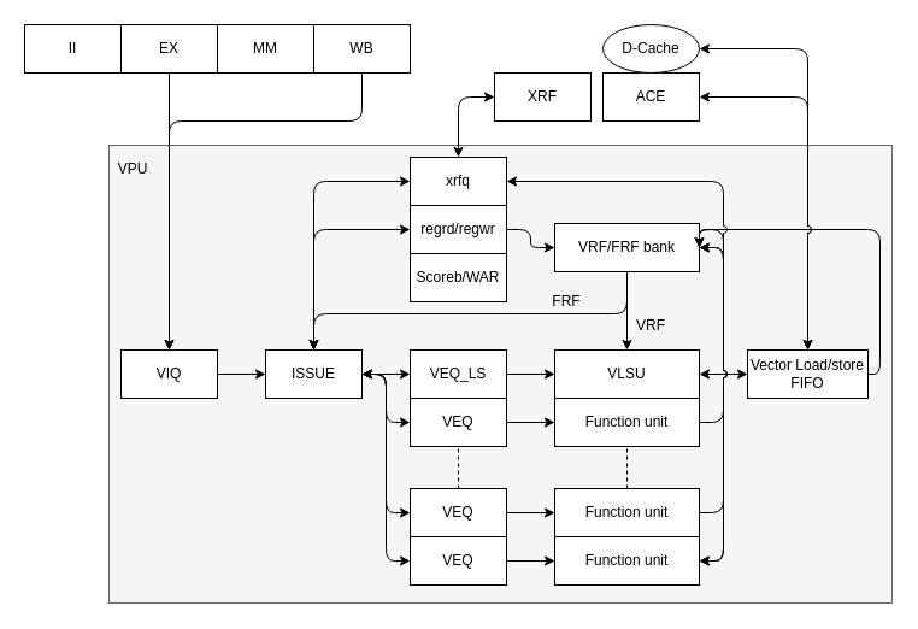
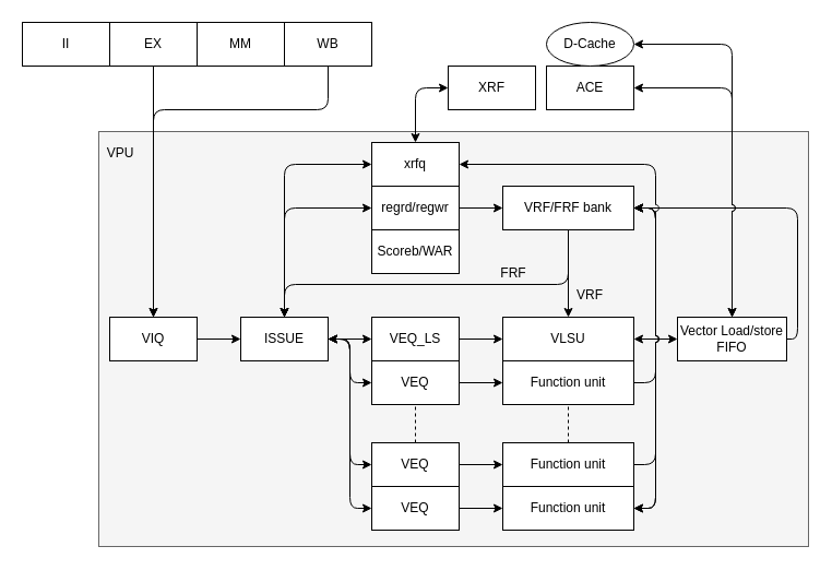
  <mxCell id="0" />
  <mxCell id="1" parent="0" />
  <mxCell id="2" value="" style="rounded=0;whiteSpace=wrap;html=1;fillColor=#f5f5f5;strokeColor=#666666;fontColor=#333333;" parent="1" vertex="1"><mxGeometry x="90" y="120" width="650" height="380" as="geometry" /></mxCell>
  <mxCell id="3" style="edgeStyle=orthogonalEdgeStyle;rounded=1;jumpStyle=arc;orthogonalLoop=1;jettySize=auto;html=1;exitX=1;exitY=0.5;exitDx=0;exitDy=0;entryX=0;entryY=0.5;entryDx=0;entryDy=0;startArrow=classic;startFill=1;" parent="1" source="4" target="50" edge="1"><mxGeometry relative="1" as="geometry" /></mxCell>
  <mxCell id="4" value="VLSU" style="rounded=0;whiteSpace=wrap;html=1;" parent="1" vertex="1"><mxGeometry x="460" y="290" width="120" height="40" as="geometry" /></mxCell>
  <mxCell id="5" value="II" style="rounded=0;whiteSpace=wrap;html=1;" parent="1" vertex="1"><mxGeometry x="20" y="20" width="80" height="40" as="geometry" /></mxCell>
  <mxCell id="6" value="EX" style="rounded=0;whiteSpace=wrap;html=1;" parent="1" vertex="1"><mxGeometry x="100" y="20" width="80" height="40" as="geometry" /></mxCell>
  <mxCell id="7" value="MM" style="rounded=0;whiteSpace=wrap;html=1;" parent="1" vertex="1"><mxGeometry x="180" y="20" width="80" height="40" as="geometry" /></mxCell>
  <mxCell id="8" style="edgeStyle=orthogonalEdgeStyle;rounded=1;jumpStyle=arc;orthogonalLoop=1;jettySize=auto;html=1;exitX=0.5;exitY=1;exitDx=0;exitDy=0;startArrow=none;startFill=0;" parent="1" source="9" edge="1"><mxGeometry relative="1" as="geometry"><mxPoint x="140" y="290" as="targetPoint" /><Array as="points"><mxPoint x="300" y="100" /><mxPoint x="140" y="100" /></Array></mxGeometry></mxCell>
  <mxCell id="9" value="WB" style="rounded=0;whiteSpace=wrap;html=1;" parent="1" vertex="1"><mxGeometry x="260" y="20" width="80" height="40" as="geometry" /></mxCell>
  <mxCell id="10" style="edgeStyle=orthogonalEdgeStyle;rounded=0;orthogonalLoop=1;jettySize=auto;html=1;entryX=0;entryY=0.5;entryDx=0;entryDy=0;" parent="1" source="11" target="15" edge="1"><mxGeometry relative="1" as="geometry" /></mxCell>
  <mxCell id="11" value="VIQ" style="rounded=0;whiteSpace=wrap;html=1;" parent="1" vertex="1"><mxGeometry x="100" y="290" width="80" height="40" as="geometry" /></mxCell>
  <mxCell id="12" style="edgeStyle=orthogonalEdgeStyle;rounded=1;jumpStyle=none;orthogonalLoop=1;jettySize=auto;html=1;entryX=0;entryY=0.5;entryDx=0;entryDy=0;startArrow=classic;startFill=1;" parent="1" source="15" target="26" edge="1"><mxGeometry relative="1" as="geometry" /></mxCell>
  <mxCell id="13" style="edgeStyle=orthogonalEdgeStyle;rounded=1;jumpStyle=none;orthogonalLoop=1;jettySize=auto;html=1;entryX=0;entryY=0.5;entryDx=0;entryDy=0;startArrow=classic;startFill=1;" parent="1" source="15" target="35" edge="1"><mxGeometry relative="1" as="geometry"><Array as="points"><mxPoint x="320" y="310" /><mxPoint x="320" y="425" /></Array></mxGeometry></mxCell>
  <mxCell id="14" style="edgeStyle=orthogonalEdgeStyle;rounded=1;jumpStyle=arc;orthogonalLoop=1;jettySize=auto;html=1;exitX=1;exitY=0.5;exitDx=0;exitDy=0;entryX=0;entryY=0.5;entryDx=0;entryDy=0;startArrow=none;startFill=0;" parent="1" source="15" target="44" edge="1"><mxGeometry relative="1" as="geometry" /></mxCell>
  <mxCell id="15" value="ISSUE" style="rounded=0;whiteSpace=wrap;html=1;" parent="1" vertex="1"><mxGeometry x="220" y="290" width="80" height="40" as="geometry" /></mxCell>
  <mxCell id="16" style="edgeStyle=orthogonalEdgeStyle;rounded=1;jumpStyle=none;orthogonalLoop=1;jettySize=auto;html=1;entryX=0;entryY=0.5;entryDx=0;entryDy=0;startArrow=none;startFill=0;" parent="1" source="17" target="4" edge="1"><mxGeometry relative="1" as="geometry" /></mxCell>
  <mxCell id="17" value="VEQ_LS" style="rounded=0;whiteSpace=wrap;html=1;" parent="1" vertex="1"><mxGeometry x="340" y="290" width="80" height="40" as="geometry" /></mxCell>
  <mxCell id="18" style="edgeStyle=orthogonalEdgeStyle;rounded=1;jumpStyle=arc;orthogonalLoop=1;jettySize=auto;html=1;entryX=0;entryY=0.5;entryDx=0;entryDy=0;" parent="1" source="19" target="29" edge="1"><mxGeometry relative="1" as="geometry" /></mxCell>
  <mxCell id="19" value="regrd/regwr" style="rounded=0;whiteSpace=wrap;html=1;" parent="1" vertex="1"><mxGeometry x="340" y="170" width="80" height="40" as="geometry" /></mxCell>
  <mxCell id="20" style="edgeStyle=orthogonalEdgeStyle;rounded=1;jumpStyle=arc;orthogonalLoop=1;jettySize=auto;html=1;exitX=0.5;exitY=0;exitDx=0;exitDy=0;entryX=0;entryY=0.5;entryDx=0;entryDy=0;startArrow=classic;startFill=1;" parent="1" source="21" target="53" edge="1"><mxGeometry relative="1" as="geometry" /></mxCell>
  <mxCell id="21" value="xrfq" style="rounded=0;whiteSpace=wrap;html=1;" parent="1" vertex="1"><mxGeometry x="340" y="130" width="80" height="40" as="geometry" /></mxCell>
  <mxCell id="22" value="" style="endArrow=none;startArrow=classic;html=1;entryX=0.5;entryY=1;entryDx=0;entryDy=0;exitX=0.5;exitY=0;exitDx=0;exitDy=0;startFill=1;endFill=0;" parent="1" source="11" target="6" edge="1"><mxGeometry width="50" height="50" relative="1" as="geometry"><mxPoint x="40" y="230" as="sourcePoint" /><mxPoint x="90" y="180" as="targetPoint" /></mxGeometry></mxCell>
  <mxCell id="23" value="" style="endArrow=classic;startArrow=classic;html=1;entryX=0;entryY=0.5;entryDx=0;entryDy=0;exitX=0.5;exitY=0;exitDx=0;exitDy=0;edgeStyle=orthogonalEdgeStyle;" parent="1" source="15" target="19" edge="1"><mxGeometry width="50" height="50" relative="1" as="geometry"><mxPoint x="270" y="300" as="sourcePoint" /><mxPoint x="324" y="150" as="targetPoint" /></mxGeometry></mxCell>
  <mxCell id="24" value="" style="endArrow=classic;startArrow=classic;html=1;entryX=0;entryY=0.5;entryDx=0;entryDy=0;exitX=0.5;exitY=0;exitDx=0;exitDy=0;edgeStyle=orthogonalEdgeStyle;" parent="1" source="15" target="21" edge="1"><mxGeometry width="50" height="50" relative="1" as="geometry"><mxPoint x="270" y="300" as="sourcePoint" /><mxPoint x="324" y="230" as="targetPoint" /></mxGeometry></mxCell>
  <mxCell id="25" style="edgeStyle=orthogonalEdgeStyle;rounded=1;jumpStyle=none;orthogonalLoop=1;jettySize=auto;html=1;entryX=0;entryY=0.5;entryDx=0;entryDy=0;startArrow=none;startFill=0;" parent="1" source="26" target="33" edge="1"><mxGeometry relative="1" as="geometry" /></mxCell>
  <mxCell id="26" value="VEQ" style="rounded=0;whiteSpace=wrap;html=1;" parent="1" vertex="1"><mxGeometry x="340" y="330" width="80" height="40" as="geometry" /></mxCell>
  <mxCell id="27" style="edgeStyle=orthogonalEdgeStyle;rounded=1;jumpStyle=arc;orthogonalLoop=1;jettySize=auto;html=1;exitX=0.5;exitY=1;exitDx=0;exitDy=0;entryX=0.5;entryY=0;entryDx=0;entryDy=0;" parent="1" source="29" target="4" edge="1"><mxGeometry relative="1" as="geometry" /></mxCell>
  <mxCell id="28" style="edgeStyle=orthogonalEdgeStyle;rounded=1;jumpStyle=arc;orthogonalLoop=1;jettySize=auto;html=1;entryX=0.5;entryY=0;entryDx=0;entryDy=0;startArrow=none;startFill=0;exitX=0.5;exitY=1;exitDx=0;exitDy=0;" parent="1" source="29" target="15" edge="1"><mxGeometry relative="1" as="geometry"><Array as="points"><mxPoint x="520" y="260" /><mxPoint x="260" y="260" /></Array></mxGeometry></mxCell>
- <mxCell id="29" value="VRF/FRF bank" style="rounded=0;whiteSpace=wrap;html=1;" parent="1" vertex="1"><mxGeometry x="460" y="185" width="120" height="40" as="geometry" /></mxCell>
+ <mxCell id="29" value="VRF/FRF bank" style="rounded=0;whiteSpace=wrap;html=1;" parent="1" vertex="1"><mxGeometry x="460" y="170" width="120" height="40" as="geometry" /></mxCell>
  <mxCell id="30" value="Scoreb/WAR" style="rounded=0;whiteSpace=wrap;html=1;" parent="1" vertex="1"><mxGeometry x="340" y="210" width="80" height="40" as="geometry" /></mxCell>
  <mxCell id="31" value="" style="endArrow=classic;startArrow=classic;html=1;edgeStyle=orthogonalEdgeStyle;exitX=1;exitY=0.5;exitDx=0;exitDy=0;entryX=0;entryY=0.5;entryDx=0;entryDy=0;" parent="1" source="15" target="17" edge="1"><mxGeometry width="50" height="50" relative="1" as="geometry"><mxPoint x="300" y="314" as="sourcePoint" /><mxPoint x="330" y="310" as="targetPoint" /></mxGeometry></mxCell>
  <mxCell id="32" style="edgeStyle=orthogonalEdgeStyle;rounded=1;jumpStyle=arc;orthogonalLoop=1;jettySize=auto;html=1;exitX=1;exitY=0.5;exitDx=0;exitDy=0;entryX=1;entryY=0.5;entryDx=0;entryDy=0;startArrow=none;startFill=0;" parent="1" source="33" target="29" edge="1"><mxGeometry relative="1" as="geometry" /></mxCell>
  <mxCell id="33" value="Function unit" style="rounded=0;whiteSpace=wrap;html=1;" parent="1" vertex="1"><mxGeometry x="460" y="330" width="120" height="40" as="geometry" /></mxCell>
  <mxCell id="34" style="edgeStyle=orthogonalEdgeStyle;rounded=1;jumpStyle=none;orthogonalLoop=1;jettySize=auto;html=1;entryX=0;entryY=0.5;entryDx=0;entryDy=0;startArrow=none;startFill=0;" parent="1" source="35" target="37" edge="1"><mxGeometry relative="1" as="geometry" /></mxCell>
  <mxCell id="35" value="VEQ" style="rounded=0;whiteSpace=wrap;html=1;" parent="1" vertex="1"><mxGeometry x="340" y="405" width="80" height="40" as="geometry" /></mxCell>
  <mxCell id="36" style="edgeStyle=orthogonalEdgeStyle;rounded=1;jumpStyle=arc;orthogonalLoop=1;jettySize=auto;html=1;exitX=1;exitY=0.5;exitDx=0;exitDy=0;entryX=1;entryY=0.5;entryDx=0;entryDy=0;startArrow=none;startFill=0;" parent="1" source="37" target="29" edge="1"><mxGeometry relative="1" as="geometry" /></mxCell>
  <mxCell id="37" value="Function unit" style="rounded=0;whiteSpace=wrap;html=1;" parent="1" vertex="1"><mxGeometry x="460" y="405" width="120" height="40" as="geometry" /></mxCell>
  <mxCell id="38" value="" style="endArrow=none;dashed=1;html=1;entryX=0.5;entryY=1;entryDx=0;entryDy=0;exitX=0.5;exitY=0;exitDx=0;exitDy=0;" parent="1" source="35" target="26" edge="1"><mxGeometry width="50" height="50" relative="1" as="geometry"><mxPoint x="350" y="420" as="sourcePoint" /><mxPoint x="400" y="370" as="targetPoint" /></mxGeometry></mxCell>
  <mxCell id="39" value="" style="endArrow=none;dashed=1;html=1;entryX=0.5;entryY=1;entryDx=0;entryDy=0;exitX=0.5;exitY=0;exitDx=0;exitDy=0;" parent="1" source="37" target="33" edge="1"><mxGeometry width="50" height="50" relative="1" as="geometry"><mxPoint x="390" y="415" as="sourcePoint" /><mxPoint x="390" y="380" as="targetPoint" /></mxGeometry></mxCell>
  <mxCell id="40" value="FRF" style="text;html=1;strokeColor=none;fillColor=none;align=center;verticalAlign=middle;whiteSpace=wrap;rounded=0;" parent="1" vertex="1"><mxGeometry x="450" y="240" width="40" height="20" as="geometry" /></mxCell>
  <mxCell id="41" value="VRF" style="text;html=1;strokeColor=none;fillColor=none;align=center;verticalAlign=middle;whiteSpace=wrap;rounded=0;" parent="1" vertex="1"><mxGeometry x="520" y="260" width="40" height="20" as="geometry" /></mxCell>
  <mxCell id="42" value="VPU" style="text;html=1;strokeColor=none;fillColor=none;align=center;verticalAlign=middle;whiteSpace=wrap;rounded=0;" parent="1" vertex="1"><mxGeometry x="90" y="130" width="40" height="20" as="geometry" /></mxCell>
  <mxCell id="43" style="edgeStyle=orthogonalEdgeStyle;rounded=1;jumpStyle=arc;orthogonalLoop=1;jettySize=auto;html=1;entryX=0;entryY=0.5;entryDx=0;entryDy=0;startArrow=none;startFill=0;" parent="1" source="44" target="48" edge="1"><mxGeometry relative="1" as="geometry" /></mxCell>
  <mxCell id="44" value="VEQ" style="rounded=0;whiteSpace=wrap;html=1;" parent="1" vertex="1"><mxGeometry x="340" y="445" width="80" height="40" as="geometry" /></mxCell>
  <mxCell id="45" style="edgeStyle=orthogonalEdgeStyle;rounded=1;jumpStyle=arc;orthogonalLoop=1;jettySize=auto;html=1;entryX=1;entryY=0.5;entryDx=0;entryDy=0;startArrow=none;startFill=0;exitX=1;exitY=0.5;exitDx=0;exitDy=0;" parent="1" source="50" target="29" edge="1"><mxGeometry relative="1" as="geometry"><Array as="points"><mxPoint x="730" y="310" /><mxPoint x="730" y="190" /></Array></mxGeometry></mxCell>
  <mxCell id="46" style="edgeStyle=orthogonalEdgeStyle;rounded=1;jumpStyle=arc;orthogonalLoop=1;jettySize=auto;html=1;entryX=1;entryY=0.5;entryDx=0;entryDy=0;startArrow=classic;startFill=1;" parent="1" source="48" target="29" edge="1"><mxGeometry relative="1" as="geometry"><Array as="points"><mxPoint x="600" y="465" /><mxPoint x="600" y="190" /></Array></mxGeometry></mxCell>
  <mxCell id="47" style="edgeStyle=orthogonalEdgeStyle;rounded=1;jumpStyle=arc;orthogonalLoop=1;jettySize=auto;html=1;entryX=1;entryY=0.5;entryDx=0;entryDy=0;startArrow=classic;startFill=1;" parent="1" source="48" target="21" edge="1"><mxGeometry relative="1" as="geometry"><Array as="points"><mxPoint x="600" y="465" /><mxPoint x="600" y="150" /></Array></mxGeometry></mxCell>
  <mxCell id="48" value="Function unit" style="rounded=0;whiteSpace=wrap;html=1;" parent="1" vertex="1"><mxGeometry x="460" y="445" width="120" height="40" as="geometry" /></mxCell>
  <mxCell id="49" style="edgeStyle=orthogonalEdgeStyle;rounded=1;jumpStyle=arc;orthogonalLoop=1;jettySize=auto;html=1;entryX=1;entryY=0.5;entryDx=0;entryDy=0;startArrow=classic;startFill=1;" parent="1" source="50" target="52" edge="1"><mxGeometry relative="1" as="geometry"><Array as="points"><mxPoint x="670" y="40" /></Array></mxGeometry></mxCell>
  <mxCell id="50" value="Vector Load/store FIFO" style="rounded=0;whiteSpace=wrap;html=1;" parent="1" vertex="1"><mxGeometry x="620" y="290" width="100" height="40" as="geometry" /></mxCell>
  <mxCell id="51" value="ACE" style="rounded=0;whiteSpace=wrap;html=1;" parent="1" vertex="1"><mxGeometry x="500" y="60" width="80" height="40" as="geometry" /></mxCell>
  <mxCell id="52" value="D-Cache" style="ellipse;whiteSpace=wrap;html=1;" parent="1" vertex="1"><mxGeometry x="500" y="20" width="80" height="40" as="geometry" /></mxCell>
  <mxCell id="53" value="XRF" style="rounded=0;whiteSpace=wrap;html=1;" parent="1" vertex="1"><mxGeometry x="410" y="60" width="80" height="40" as="geometry" /></mxCell>
  <mxCell id="54" style="edgeStyle=orthogonalEdgeStyle;rounded=1;jumpStyle=arc;orthogonalLoop=1;jettySize=auto;html=1;exitX=0.5;exitY=0;exitDx=0;exitDy=0;entryX=1;entryY=0.5;entryDx=0;entryDy=0;startArrow=classic;startFill=1;" parent="1" source="50" target="51" edge="1"><mxGeometry relative="1" as="geometry"><mxPoint x="670" y="290" as="sourcePoint" /><mxPoint x="500" y="80" as="targetPoint" /></mxGeometry></mxCell>
